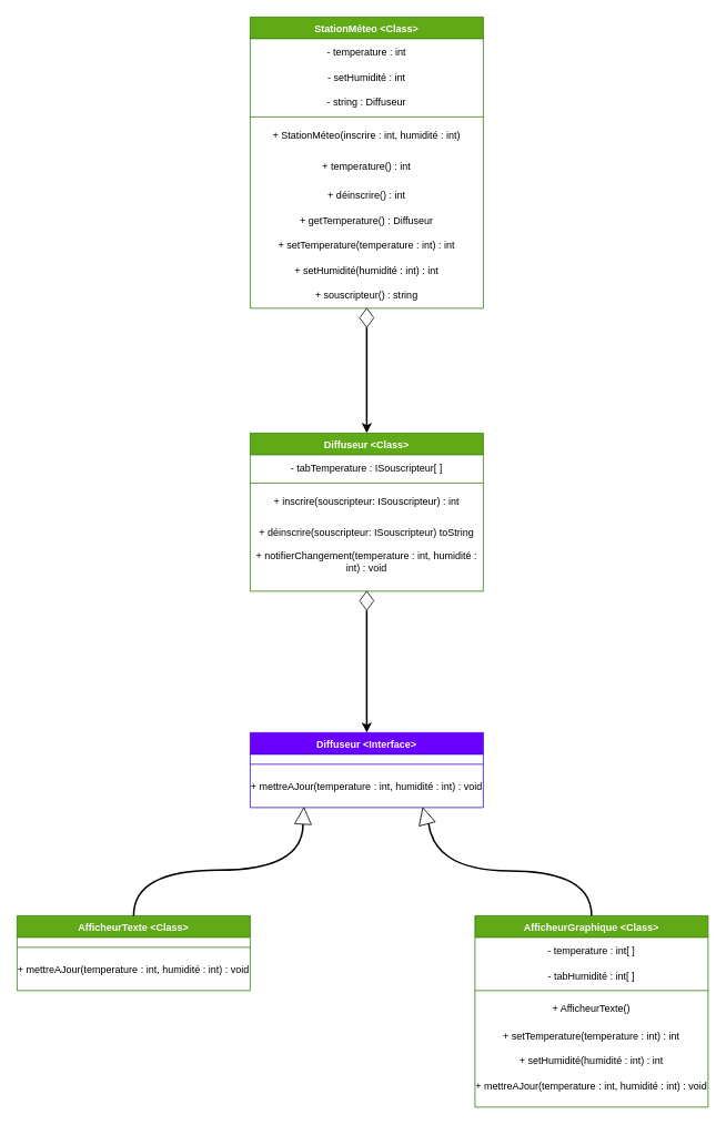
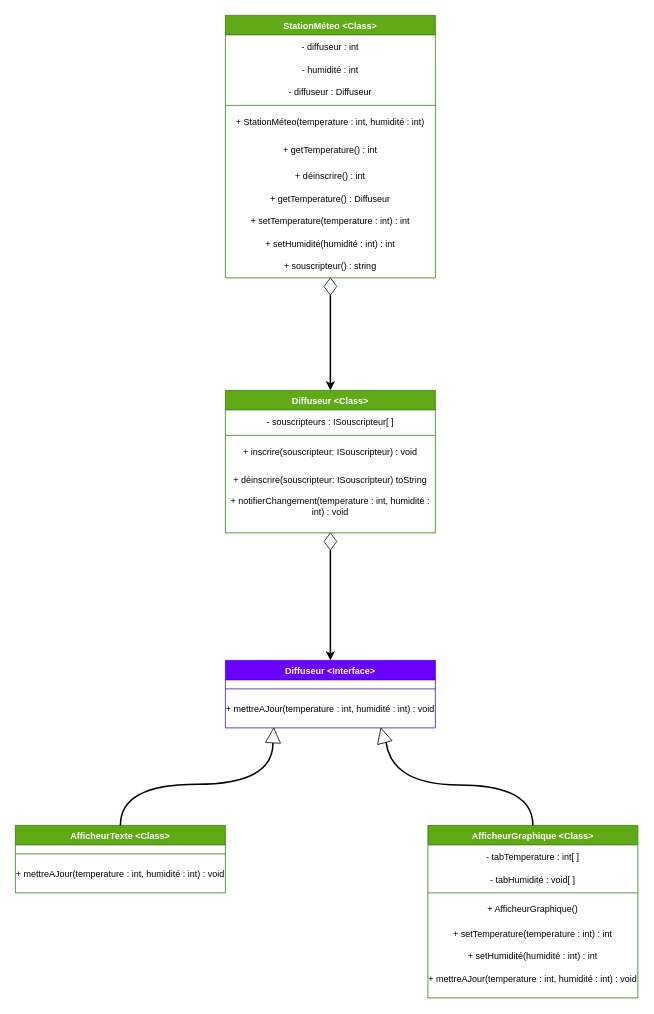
  <mxCell id="0" />
  <mxCell id="1" parent="0" />
  <mxCell id="2" style="edgeStyle=orthogonalEdgeStyle;rounded=0;orthogonalLoop=1;jettySize=auto;html=1;exitX=0.5;exitY=1;exitDx=0;exitDy=0;entryX=0.5;entryY=0;entryDx=0;entryDy=0;strokeWidth=2;" edge="1" parent="1" source="39" target="21"><mxGeometry relative="1" as="geometry"><mxPoint x="440" y="740" as="sourcePoint" /></mxGeometry></mxCell>
  <mxCell id="3" value="Diffuseur &lt;Class&gt;" style="swimlane;fontStyle=1;align=center;verticalAlign=top;childLayout=stackLayout;horizontal=1;startSize=26;horizontalStack=0;resizeParent=1;resizeLast=0;collapsible=1;marginBottom=0;rounded=0;shadow=0;strokeWidth=1;fillColor=#60a917;fontColor=#ffffff;strokeColor=#2D7600;" vertex="1" parent="1"><mxGeometry x="300" y="520" width="280" height="190" as="geometry"><mxRectangle x="550" y="140" width="160" height="26" as="alternateBounds" /></mxGeometry></mxCell>
- <mxCell id="4" value="&lt;span style=&quot;font-size: 12px;&quot;&gt;- tabTemperature : ISouscripteur[ ]&lt;/span&gt;" style="text;html=1;strokeColor=none;fillColor=none;align=center;verticalAlign=middle;whiteSpace=wrap;rounded=0;fontSize=15;" vertex="1" parent="3"><mxGeometry y="26" width="280" height="30" as="geometry" /></mxCell>
+ <mxCell id="4" value="&lt;span style=&quot;font-size: 12px;&quot;&gt;- souscripteurs : ISouscripteur[ ]&lt;/span&gt;" style="text;html=1;strokeColor=none;fillColor=none;align=center;verticalAlign=middle;whiteSpace=wrap;rounded=0;fontSize=15;" vertex="1" parent="3"><mxGeometry y="26" width="280" height="30" as="geometry" /></mxCell>
  <mxCell id="5" value="" style="line;html=1;strokeWidth=1;align=left;verticalAlign=middle;spacingTop=-1;spacingLeft=3;spacingRight=3;rotatable=0;labelPosition=right;points=[];portConstraint=eastwest;fillColor=#60a917;fontColor=#ffffff;strokeColor=#2D7600;" vertex="1" parent="3"><mxGeometry y="56" width="280" height="8" as="geometry" /></mxCell>
- <mxCell id="6" value="+ inscrire(souscripteur: ISouscripteur) : int" style="text;html=1;strokeColor=none;fillColor=none;align=center;verticalAlign=middle;whiteSpace=wrap;rounded=0;fontSize=12;" vertex="1" parent="3"><mxGeometry y="64" width="280" height="36" as="geometry" /></mxCell>
+ <mxCell id="6" value="+ inscrire(souscripteur: ISouscripteur) : void" style="text;html=1;strokeColor=none;fillColor=none;align=center;verticalAlign=middle;whiteSpace=wrap;rounded=0;fontSize=12;" vertex="1" parent="3"><mxGeometry y="64" width="280" height="36" as="geometry" /></mxCell>
  <mxCell id="7" value="+ déinscrire(souscripteur: ISouscripteur) toString" style="text;html=1;strokeColor=none;fillColor=none;align=center;verticalAlign=middle;whiteSpace=wrap;rounded=0;fontSize=12;" vertex="1" parent="3"><mxGeometry y="100" width="280" height="40" as="geometry" /></mxCell>
  <mxCell id="8" value="+ notifierChangement(temperature : int, humidité : int) : void" style="text;html=1;strokeColor=none;fillColor=none;align=center;verticalAlign=middle;whiteSpace=wrap;rounded=0;fontSize=12;" vertex="1" parent="3"><mxGeometry y="140" width="280" height="30" as="geometry" /></mxCell>
  <mxCell id="9" value="StationMéteo &lt;Class&gt;" style="swimlane;fontStyle=1;align=center;verticalAlign=top;childLayout=stackLayout;horizontal=1;startSize=26;horizontalStack=0;resizeParent=1;resizeLast=0;collapsible=1;marginBottom=0;rounded=0;shadow=0;strokeWidth=1;fillColor=#60a917;fontColor=#ffffff;strokeColor=#2D7600;" vertex="1" parent="1"><mxGeometry x="300" y="20" width="280" height="350" as="geometry"><mxRectangle x="550" y="140" width="160" height="26" as="alternateBounds" /></mxGeometry></mxCell>
- <mxCell id="10" value="&lt;span style=&quot;font-size: 12px;&quot;&gt;- temperature : int&lt;/span&gt;" style="text;html=1;strokeColor=none;fillColor=none;align=center;verticalAlign=middle;whiteSpace=wrap;rounded=0;fontSize=15;" vertex="1" parent="9"><mxGeometry y="26" width="280" height="30" as="geometry" /></mxCell>
- <mxCell id="11" value="&lt;span style=&quot;font-size: 12px;&quot;&gt;- setHumidité : int&lt;/span&gt;" style="text;html=1;strokeColor=none;fillColor=none;align=center;verticalAlign=middle;whiteSpace=wrap;rounded=0;fontSize=15;" vertex="1" parent="9"><mxGeometry y="56" width="280" height="30" as="geometry" /></mxCell>
- <mxCell id="12" value="&lt;span style=&quot;font-size: 12px;&quot;&gt;- string : Diffuseur&lt;/span&gt;" style="text;html=1;strokeColor=none;fillColor=none;align=center;verticalAlign=middle;whiteSpace=wrap;rounded=0;fontSize=15;" vertex="1" parent="9"><mxGeometry y="86" width="280" height="30" as="geometry" /></mxCell>
+ <mxCell id="10" value="&lt;span style=&quot;font-size: 12px;&quot;&gt;- diffuseur : int&lt;/span&gt;" style="text;html=1;strokeColor=none;fillColor=none;align=center;verticalAlign=middle;whiteSpace=wrap;rounded=0;fontSize=15;" vertex="1" parent="9"><mxGeometry y="26" width="280" height="30" as="geometry" /></mxCell>
+ <mxCell id="11" value="&lt;span style=&quot;font-size: 12px;&quot;&gt;- humidité : int&lt;/span&gt;" style="text;html=1;strokeColor=none;fillColor=none;align=center;verticalAlign=middle;whiteSpace=wrap;rounded=0;fontSize=15;" vertex="1" parent="9"><mxGeometry y="56" width="280" height="30" as="geometry" /></mxCell>
+ <mxCell id="12" value="&lt;span style=&quot;font-size: 12px;&quot;&gt;- diffuseur : Diffuseur&lt;/span&gt;" style="text;html=1;strokeColor=none;fillColor=none;align=center;verticalAlign=middle;whiteSpace=wrap;rounded=0;fontSize=15;" vertex="1" parent="9"><mxGeometry y="86" width="280" height="30" as="geometry" /></mxCell>
  <mxCell id="13" value="" style="line;html=1;strokeWidth=1;align=left;verticalAlign=middle;spacingTop=-1;spacingLeft=3;spacingRight=3;rotatable=0;labelPosition=right;points=[];portConstraint=eastwest;fillColor=#60a917;fontColor=#ffffff;strokeColor=#2D7600;" vertex="1" parent="9"><mxGeometry y="116" width="280" height="8" as="geometry" /></mxCell>
- <mxCell id="14" value="+ StationMéteo(inscrire : int, humidité : int)" style="text;html=1;strokeColor=none;fillColor=none;align=center;verticalAlign=middle;whiteSpace=wrap;rounded=0;fontSize=12;" vertex="1" parent="9"><mxGeometry y="124" width="280" height="36" as="geometry" /></mxCell>
- <mxCell id="15" value="+ temperature() : int" style="text;html=1;strokeColor=none;fillColor=none;align=center;verticalAlign=middle;whiteSpace=wrap;rounded=0;fontSize=12;" vertex="1" parent="9"><mxGeometry y="160" width="280" height="40" as="geometry" /></mxCell>
+ <mxCell id="14" value="+ StationMéteo(temperature : int, humidité : int)" style="text;html=1;strokeColor=none;fillColor=none;align=center;verticalAlign=middle;whiteSpace=wrap;rounded=0;fontSize=12;" vertex="1" parent="9"><mxGeometry y="124" width="280" height="36" as="geometry" /></mxCell>
+ <mxCell id="15" value="+ getTemperature() : int" style="text;html=1;strokeColor=none;fillColor=none;align=center;verticalAlign=middle;whiteSpace=wrap;rounded=0;fontSize=12;" vertex="1" parent="9"><mxGeometry y="160" width="280" height="40" as="geometry" /></mxCell>
  <mxCell id="16" value="+ déinscrire() : int" style="text;html=1;strokeColor=none;fillColor=none;align=center;verticalAlign=middle;whiteSpace=wrap;rounded=0;fontSize=12;" vertex="1" parent="9"><mxGeometry y="200" width="280" height="30" as="geometry" /></mxCell>
  <mxCell id="17" value="+ getTemperature() : Diffuseur" style="text;html=1;strokeColor=none;fillColor=none;align=center;verticalAlign=middle;whiteSpace=wrap;rounded=0;fontSize=12;" vertex="1" parent="9"><mxGeometry y="230" width="280" height="30" as="geometry" /></mxCell>
  <mxCell id="18" value="+ setTemperature(temperature : int) : int" style="text;html=1;strokeColor=none;fillColor=none;align=center;verticalAlign=middle;whiteSpace=wrap;rounded=0;fontSize=12;" vertex="1" parent="9"><mxGeometry y="260" width="280" height="30" as="geometry" /></mxCell>
  <mxCell id="19" value="+ setHumidité(humidité : int) : int" style="text;html=1;strokeColor=none;fillColor=none;align=center;verticalAlign=middle;whiteSpace=wrap;rounded=0;fontSize=12;" vertex="1" parent="9"><mxGeometry y="290" width="280" height="30" as="geometry" /></mxCell>
  <mxCell id="20" value="+ souscripteur() : string" style="text;html=1;strokeColor=none;fillColor=none;align=center;verticalAlign=middle;whiteSpace=wrap;rounded=0;fontSize=12;" vertex="1" parent="9"><mxGeometry y="320" width="280" height="30" as="geometry" /></mxCell>
  <mxCell id="21" value="Diffuseur &lt;Interface&gt;" style="swimlane;fontStyle=1;align=center;verticalAlign=top;childLayout=stackLayout;horizontal=1;startSize=26;horizontalStack=0;resizeParent=1;resizeLast=0;collapsible=1;marginBottom=0;rounded=0;shadow=0;strokeWidth=1;fillColor=#6a00ff;fontColor=#ffffff;strokeColor=#3700CC;" vertex="1" parent="1"><mxGeometry x="300" y="880" width="280" height="90" as="geometry"><mxRectangle x="550" y="140" width="160" height="26" as="alternateBounds" /></mxGeometry></mxCell>
  <mxCell id="22" value="" style="line;html=1;strokeWidth=1;align=left;verticalAlign=middle;spacingTop=-1;spacingLeft=3;spacingRight=3;rotatable=0;labelPosition=right;points=[];portConstraint=eastwest;fillColor=#6a00ff;fontColor=#ffffff;strokeColor=#3700CC;" vertex="1" parent="21"><mxGeometry y="26" width="280" height="24" as="geometry" /></mxCell>
  <mxCell id="23" value="+ mettreAJour(temperature : int, humidité : int) : void" style="text;html=1;strokeColor=none;fillColor=none;align=center;verticalAlign=middle;whiteSpace=wrap;rounded=0;fontSize=12;" vertex="1" parent="21"><mxGeometry y="50" width="280" height="30" as="geometry" /></mxCell>
  <mxCell id="24" value="AfficheurGraphique &lt;Class&gt;" style="swimlane;fontStyle=1;align=center;verticalAlign=top;childLayout=stackLayout;horizontal=1;startSize=26;horizontalStack=0;resizeParent=1;resizeLast=0;collapsible=1;marginBottom=0;rounded=0;shadow=0;strokeWidth=1;fillColor=#60a917;fontColor=#ffffff;strokeColor=#2D7600;" vertex="1" parent="1"><mxGeometry x="570" y="1100" width="280" height="230" as="geometry"><mxRectangle x="550" y="140" width="160" height="26" as="alternateBounds" /></mxGeometry></mxCell>
- <mxCell id="25" value="&lt;span style=&quot;font-size: 12px;&quot;&gt;- temperature : int[ ]&lt;/span&gt;" style="text;html=1;strokeColor=none;fillColor=none;align=center;verticalAlign=middle;whiteSpace=wrap;rounded=0;fontSize=15;" vertex="1" parent="24"><mxGeometry y="26" width="280" height="30" as="geometry" /></mxCell>
- <mxCell id="26" value="&lt;span style=&quot;font-size: 12px;&quot;&gt;- tabHumidité : int[ ]&lt;/span&gt;" style="text;html=1;strokeColor=none;fillColor=none;align=center;verticalAlign=middle;whiteSpace=wrap;rounded=0;fontSize=15;" vertex="1" parent="24"><mxGeometry y="56" width="280" height="30" as="geometry" /></mxCell>
+ <mxCell id="25" value="&lt;span style=&quot;font-size: 12px;&quot;&gt;- tabTemperature : int[ ]&lt;/span&gt;" style="text;html=1;strokeColor=none;fillColor=none;align=center;verticalAlign=middle;whiteSpace=wrap;rounded=0;fontSize=15;" vertex="1" parent="24"><mxGeometry y="26" width="280" height="30" as="geometry" /></mxCell>
+ <mxCell id="26" value="&lt;span style=&quot;font-size: 12px;&quot;&gt;- tabHumidité : void[ ]&lt;/span&gt;" style="text;html=1;strokeColor=none;fillColor=none;align=center;verticalAlign=middle;whiteSpace=wrap;rounded=0;fontSize=15;" vertex="1" parent="24"><mxGeometry y="56" width="280" height="30" as="geometry" /></mxCell>
  <mxCell id="27" value="" style="line;html=1;strokeWidth=1;align=left;verticalAlign=middle;spacingTop=-1;spacingLeft=3;spacingRight=3;rotatable=0;labelPosition=right;points=[];portConstraint=eastwest;fillColor=#60a917;fontColor=#ffffff;strokeColor=#2D7600;" vertex="1" parent="24"><mxGeometry y="86" width="280" height="8" as="geometry" /></mxCell>
- <mxCell id="28" value="+ AfficheurTexte()" style="text;html=1;strokeColor=none;fillColor=none;align=center;verticalAlign=middle;whiteSpace=wrap;rounded=0;fontSize=12;" vertex="1" parent="24"><mxGeometry y="94" width="280" height="36" as="geometry" /></mxCell>
+ <mxCell id="28" value="+ AfficheurGraphique()" style="text;html=1;strokeColor=none;fillColor=none;align=center;verticalAlign=middle;whiteSpace=wrap;rounded=0;fontSize=12;" vertex="1" parent="24"><mxGeometry y="94" width="280" height="36" as="geometry" /></mxCell>
  <mxCell id="29" value="+ setTemperature(temperature : int) : int" style="text;html=1;strokeColor=none;fillColor=none;align=center;verticalAlign=middle;whiteSpace=wrap;rounded=0;fontSize=12;" vertex="1" parent="24"><mxGeometry y="130" width="280" height="30" as="geometry" /></mxCell>
  <mxCell id="30" value="+ setHumidité(humidité : int) : int" style="text;html=1;strokeColor=none;fillColor=none;align=center;verticalAlign=middle;whiteSpace=wrap;rounded=0;fontSize=12;" vertex="1" parent="24"><mxGeometry y="160" width="280" height="30" as="geometry" /></mxCell>
  <mxCell id="31" value="+ mettreAJour(temperature : int, humidité : int) : void" style="text;html=1;strokeColor=none;fillColor=none;align=center;verticalAlign=middle;whiteSpace=wrap;rounded=0;fontSize=12;" vertex="1" parent="24"><mxGeometry y="190" width="280" height="30" as="geometry" /></mxCell>
  <mxCell id="32" value="AfficheurTexte &lt;Class&gt;" style="swimlane;fontStyle=1;align=center;verticalAlign=top;childLayout=stackLayout;horizontal=1;startSize=26;horizontalStack=0;resizeParent=1;resizeLast=0;collapsible=1;marginBottom=0;rounded=0;shadow=0;strokeWidth=1;fillColor=#60a917;fontColor=#ffffff;strokeColor=#2D7600;" vertex="1" parent="1"><mxGeometry x="20" y="1100" width="280" height="90" as="geometry"><mxRectangle x="550" y="140" width="160" height="26" as="alternateBounds" /></mxGeometry></mxCell>
  <mxCell id="33" value="" style="line;html=1;strokeWidth=1;align=left;verticalAlign=middle;spacingTop=-1;spacingLeft=3;spacingRight=3;rotatable=0;labelPosition=right;points=[];portConstraint=eastwest;fillColor=#60a917;fontColor=#ffffff;strokeColor=#2D7600;" vertex="1" parent="32"><mxGeometry y="26" width="280" height="24" as="geometry" /></mxCell>
  <mxCell id="34" value="+ mettreAJour(temperature : int, humidité : int) : void" style="text;html=1;strokeColor=none;fillColor=none;align=center;verticalAlign=middle;whiteSpace=wrap;rounded=0;fontSize=12;" vertex="1" parent="32"><mxGeometry y="50" width="280" height="30" as="geometry" /></mxCell>
  <mxCell id="35" style="edgeStyle=orthogonalEdgeStyle;rounded=0;orthogonalLoop=1;jettySize=auto;html=1;exitX=0.5;exitY=1;exitDx=0;exitDy=0;entryX=0.5;entryY=0;entryDx=0;entryDy=0;strokeWidth=2;" edge="1" parent="1" source="41" target="3"><mxGeometry relative="1" as="geometry"><mxPoint x="440" y="400" as="sourcePoint" /></mxGeometry></mxCell>
  <mxCell id="36" value="" style="edgeStyle=orthogonalEdgeStyle;rounded=0;orthogonalLoop=1;jettySize=auto;html=1;exitX=0.5;exitY=1;exitDx=0;exitDy=0;entryX=0.5;entryY=0;entryDx=0;entryDy=0;strokeWidth=2;" edge="1" parent="1" source="20"><mxGeometry relative="1" as="geometry"><mxPoint x="440" y="370" as="sourcePoint" /><mxPoint x="440" y="370" as="targetPoint" /></mxGeometry></mxCell>
  <mxCell id="37" value="" style="edgeStyle=orthogonalEdgeStyle;rounded=0;orthogonalLoop=1;jettySize=auto;html=1;exitX=0.5;exitY=1;exitDx=0;exitDy=0;entryX=0.5;entryY=0;entryDx=0;entryDy=0;" edge="1" parent="1" source="3"><mxGeometry relative="1" as="geometry"><mxPoint x="440" as="sourcePoint" y="710" /><mxPoint x="440" as="targetPoint" y="710" /></mxGeometry></mxCell>
  <mxCell id="38" value="" style="edgeStyle=orthogonalEdgeStyle;rounded=0;orthogonalLoop=1;jettySize=auto;html=1;exitX=0.5;exitY=1;exitDx=0;exitDy=0;entryX=0.5;entryY=0;entryDx=0;entryDy=0;strokeWidth=2;" edge="1" parent="1" source="3" target="39"><mxGeometry relative="1" as="geometry"><mxPoint x="440" as="sourcePoint" y="710" /><mxPoint x="440" y="880" as="targetPoint" /></mxGeometry></mxCell>
  <mxCell id="39" value="" style="rhombus;whiteSpace=wrap;html=1;" vertex="1" parent="1"><mxGeometry x="431.5" width="17" height="23" as="geometry" y="710" /></mxCell>
  <mxCell id="40" value="" style="edgeStyle=orthogonalEdgeStyle;rounded=0;orthogonalLoop=1;jettySize=auto;html=1;exitX=0.5;exitY=1;exitDx=0;exitDy=0;entryX=0.5;entryY=0;entryDx=0;entryDy=0;strokeWidth=2;" edge="1" parent="1" source="20" target="41"><mxGeometry relative="1" as="geometry"><mxPoint x="440" y="370" as="sourcePoint" /><mxPoint x="440" y="520" as="targetPoint" /></mxGeometry></mxCell>
  <mxCell id="41" value="" style="rhombus;whiteSpace=wrap;html=1;" vertex="1" parent="1"><mxGeometry x="431.5" y="370" width="17" height="23" as="geometry" /></mxCell>
  <mxCell id="42" value="" style="edgeStyle=orthogonalEdgeStyle;orthogonalLoop=1;jettySize=auto;html=1;exitX=0.5;exitY=0;exitDx=0;exitDy=0;entryX=0;entryY=0.5;entryDx=0;entryDy=0;curved=1;strokeWidth=2;endArrow=none;endFill=0;" edge="1" parent="1" source="32" target="43"><mxGeometry relative="1" as="geometry"><mxPoint x="160" y="1100" as="sourcePoint" /><mxPoint x="370" y="970" as="targetPoint" /></mxGeometry></mxCell>
  <mxCell id="43" value="" style="triangle;whiteSpace=wrap;html=1;rotation=-87;" vertex="1" parent="1"><mxGeometry x="354" y="970" width="20" height="20" as="geometry" /></mxCell>
  <mxCell id="44" value="" style="edgeStyle=orthogonalEdgeStyle;orthogonalLoop=1;jettySize=auto;html=1;exitX=0.5;exitY=0;exitDx=0;exitDy=0;entryX=0.75;entryY=1;entryDx=0;entryDy=0;curved=1;strokeWidth=2;endArrow=none;endFill=0;" edge="1" parent="1" source="24" target="45"><mxGeometry relative="1" as="geometry"><mxPoint x="710" y="1100" as="sourcePoint" /><mxPoint x="510" y="970" as="targetPoint" /></mxGeometry></mxCell>
  <mxCell id="45" value="" style="triangle;whiteSpace=wrap;html=1;rotation=-105;" vertex="1" parent="1"><mxGeometry x="500" y="970" width="20" height="20" as="geometry" /></mxCell>
